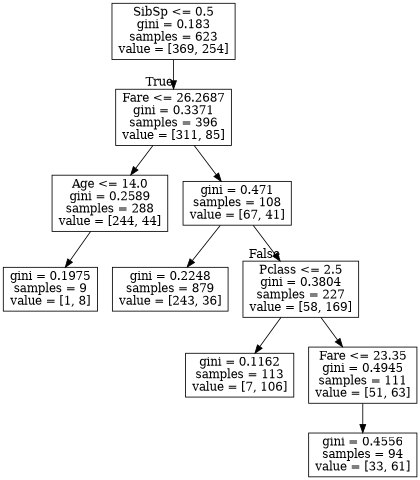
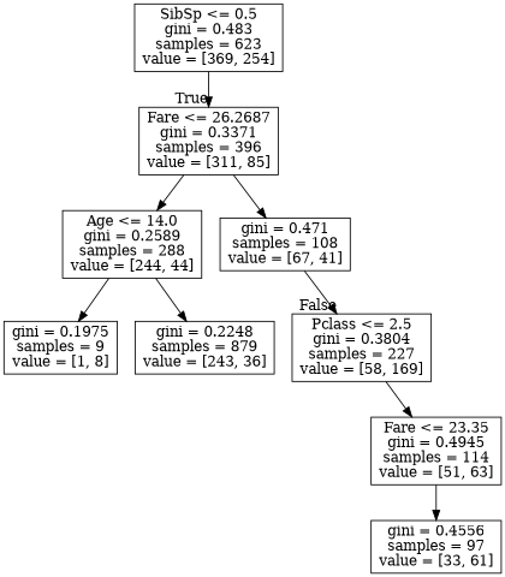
  digraph {
    node [shape=box]
-   n1 [label="SibSp <= 0.5\ngini = 0.183\nsamples = 623\nvalue = [369, 254]"]
+   n1 [label="SibSp <= 0.5\ngini = 0.483\nsamples = 623\nvalue = [369, 254]"]
    n2 [label="Fare <= 26.2687\ngini = 0.3371\nsamples = 396\nvalue = [311, 85]"]
    n3 [label="Age <= 14.0\ngini = 0.2589\nsamples = 288\nvalue = [244, 44]"]
    n4 [label="gini = 0.471\nsamples = 108\nvalue = [67, 41]"]
    n5 [label="Pclass <= 2.5\ngini = 0.3804\nsamples = 227\nvalue = [58, 169]"]
-   n6 [label="gini = 0.1162\nsamples = 113\nvalue = [7, 106]"]
-   n7 [label="Fare <= 23.35\ngini = 0.4945\nsamples = 111\nvalue = [51, 63]"]
+   n7 [label="Fare <= 23.35\ngini = 0.4945\nsamples = 114\nvalue = [51, 63]"]
    n8 [label="gini = 0.1975\nsamples = 9\nvalue = [1, 8]"]
    n9 [label="gini = 0.2248\nsamples = 879\nvalue = [243, 36]"]
-   n10 [label="gini = 0.4556\nsamples = 94\nvalue = [33, 61]"]
+   n10 [label="gini = 0.4556\nsamples = 97\nvalue = [33, 61]"]
    n1 -> n2 [headlabel=True labelangle=45 labeldistance=2.5]
    n2 -> n3
    n2 -> n4
    n3 -> n8
-   n4 -> n9
+   n3 -> n9
    n4 -> n5 [headlabel=False labelangle=-45 labeldistance=2.5]
-   n5 -> n6
    n5 -> n7
    n7 -> n10
  }
